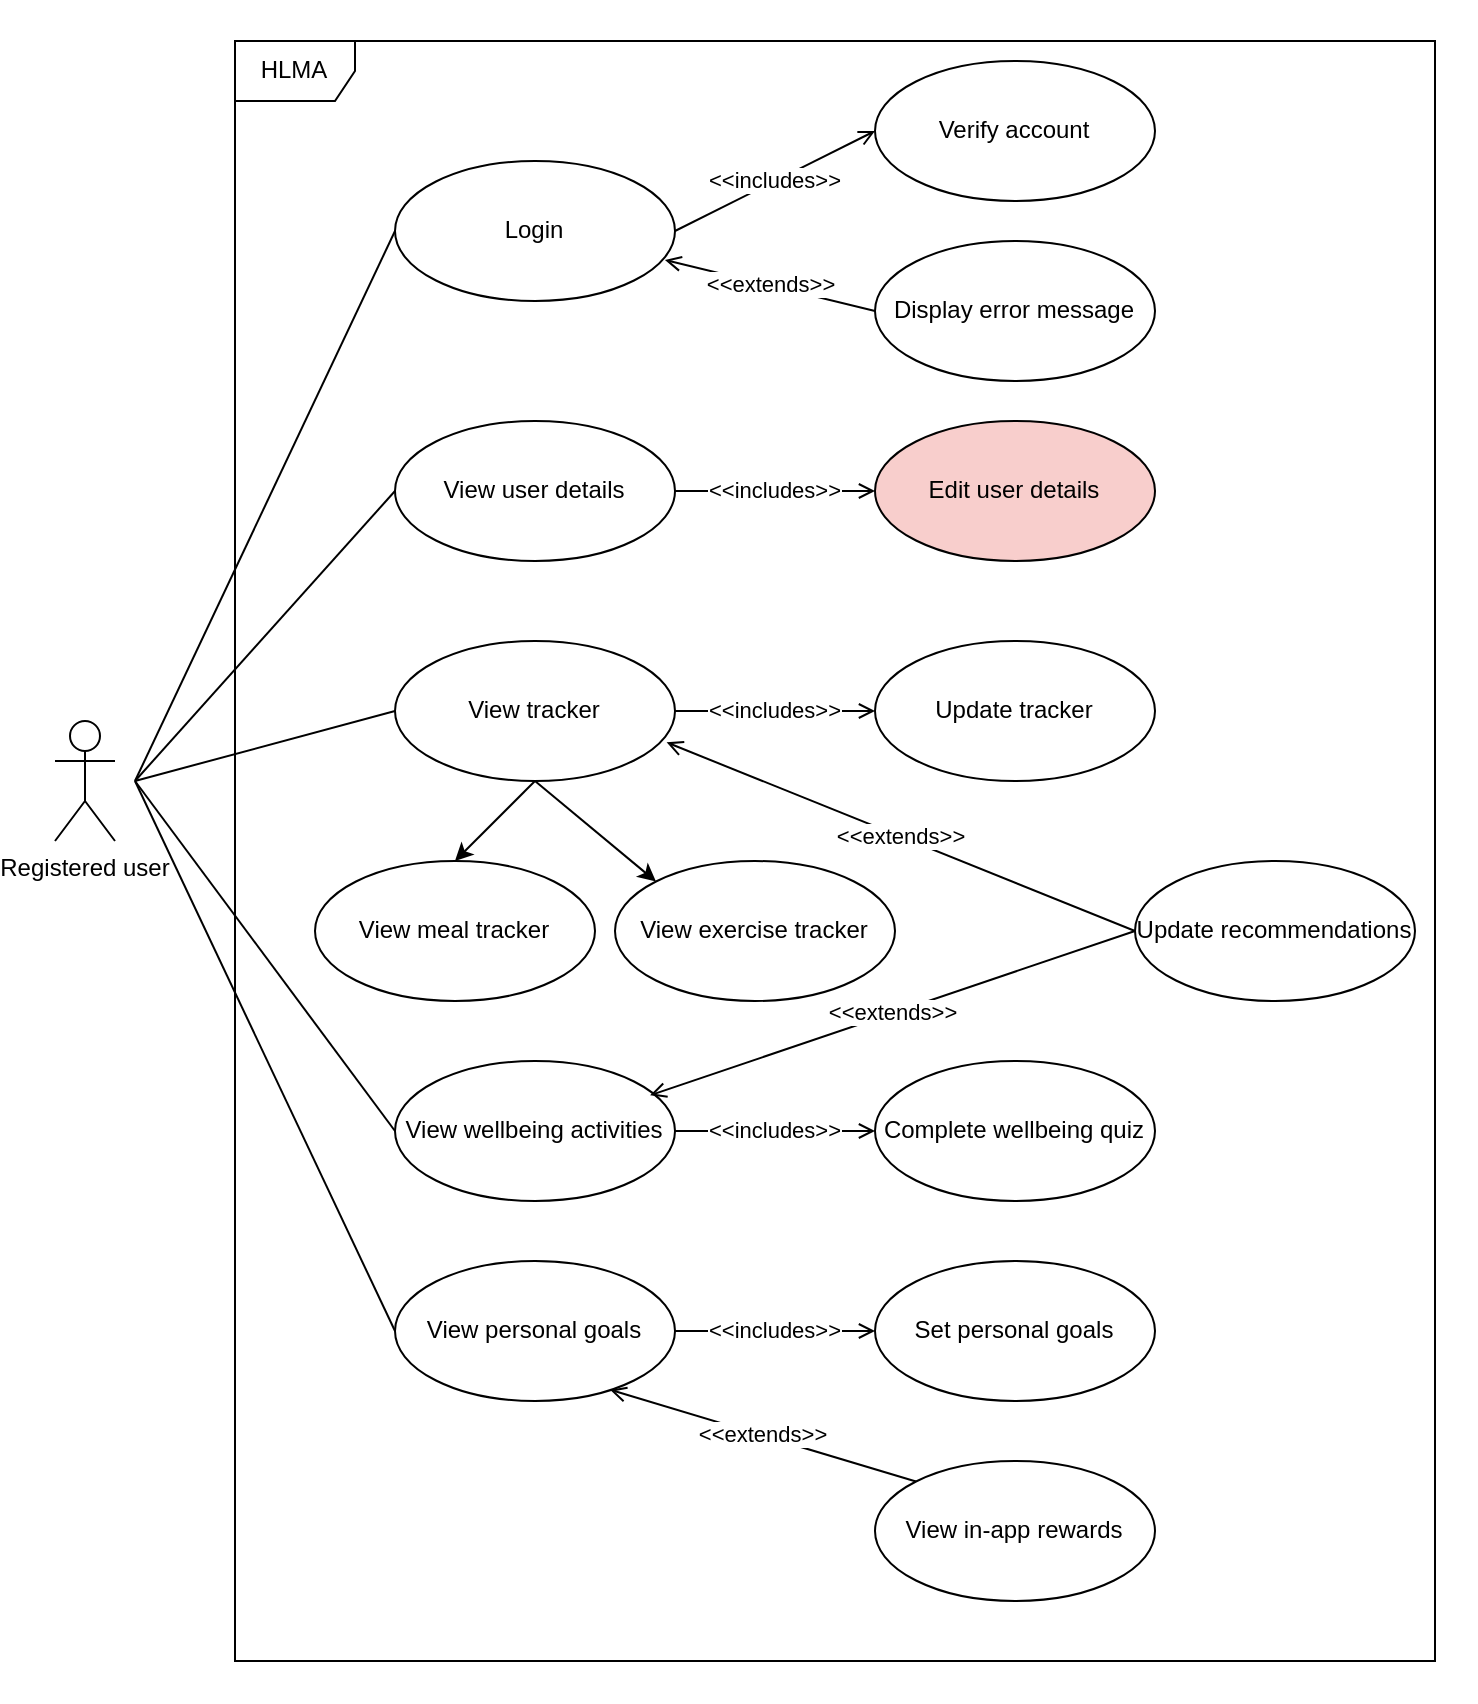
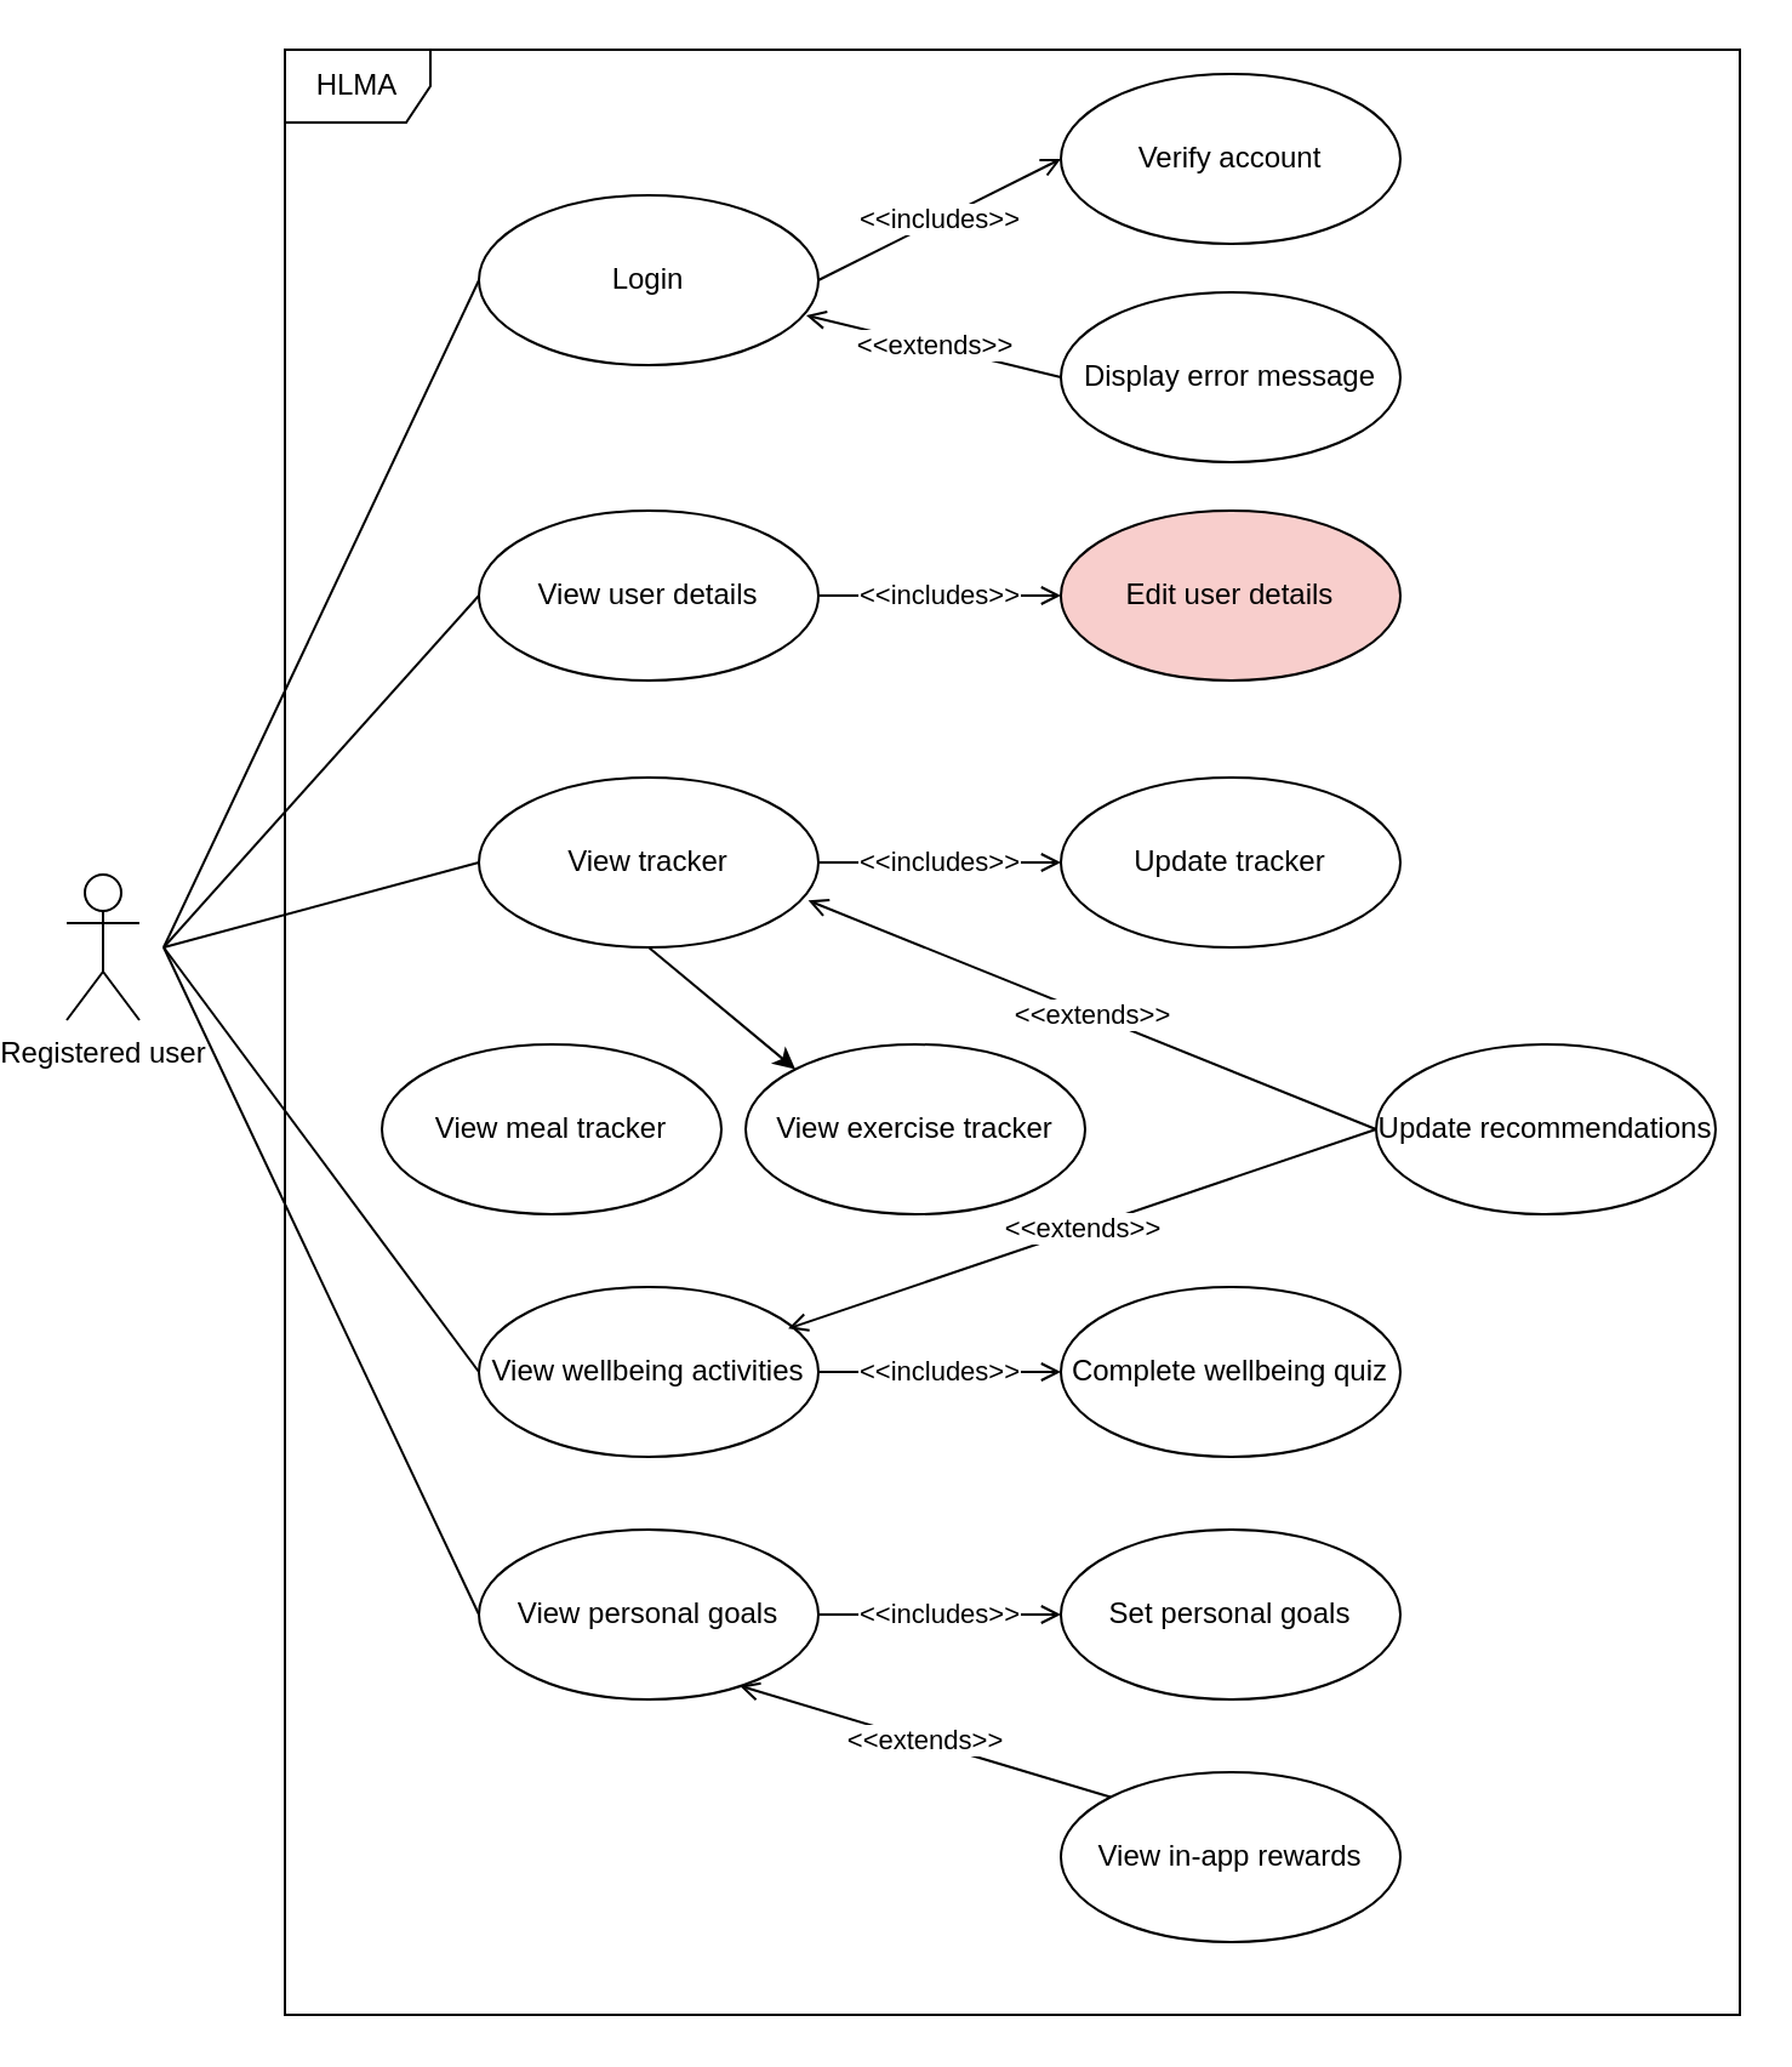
  <mxCell id="0" />
  <mxCell id="1" parent="0" />
  <mxCell id="2" style="rounded=0;orthogonalLoop=1;jettySize=auto;html=1;entryX=0;entryY=0.5;entryDx=0;entryDy=0;endArrow=none;endFill=0;" edge="1" parent="1" target="7"><mxGeometry relative="1" as="geometry"><mxPoint x="60" y="390" as="sourcePoint" /></mxGeometry></mxCell>
  <mxCell id="3" style="edgeStyle=none;rounded=0;orthogonalLoop=1;jettySize=auto;html=1;entryX=0;entryY=0.5;entryDx=0;entryDy=0;endArrow=none;endFill=0;" edge="1" parent="1" target="12"><mxGeometry relative="1" as="geometry"><mxPoint x="60" y="390" as="sourcePoint" /><mxPoint x="210.503" y="270.251" as="targetPoint" /></mxGeometry></mxCell>
  <mxCell id="4" value="Registered user" style="shape=umlActor;verticalLabelPosition=bottom;verticalAlign=top;html=1;" vertex="1" parent="1"><mxGeometry x="20" y="360" width="30" height="60" as="geometry" /></mxCell>
  <mxCell id="5" value="HLMA" style="shape=umlFrame;whiteSpace=wrap;html=1;" vertex="1" parent="1"><mxGeometry x="110" y="20" width="600" height="810" as="geometry" /></mxCell>
  <mxCell id="6" value="&amp;lt;&amp;lt;includes&amp;gt;&amp;gt;" style="edgeStyle=none;rounded=0;orthogonalLoop=1;jettySize=auto;html=1;exitX=1;exitY=0.5;exitDx=0;exitDy=0;entryX=0;entryY=0.5;entryDx=0;entryDy=0;endArrow=open;endFill=0;" edge="1" parent="1" source="7" target="8"><mxGeometry relative="1" as="geometry" /></mxCell>
  <mxCell id="7" value="Login" style="ellipse;whiteSpace=wrap;html=1;" vertex="1" parent="1"><mxGeometry x="190" y="80" width="140" height="70" as="geometry" /></mxCell>
  <mxCell id="8" value="Verify account" style="ellipse;whiteSpace=wrap;html=1;" vertex="1" parent="1"><mxGeometry x="430" y="30" width="140" height="70" as="geometry" /></mxCell>
  <mxCell id="9" value="&amp;lt;&amp;lt;extends&amp;gt;&amp;gt;" style="edgeStyle=none;rounded=0;orthogonalLoop=1;jettySize=auto;html=1;exitX=0;exitY=0.5;exitDx=0;exitDy=0;entryX=0.964;entryY=0.707;entryDx=0;entryDy=0;entryPerimeter=0;endArrow=open;endFill=0;" edge="1" parent="1" source="10" target="7"><mxGeometry relative="1" as="geometry" /></mxCell>
  <mxCell id="10" value="Display error message" style="ellipse;whiteSpace=wrap;html=1;" vertex="1" parent="1"><mxGeometry x="430" y="120" width="140" height="70" as="geometry" /></mxCell>
  <mxCell id="11" value="&amp;lt;&amp;lt;includes&amp;gt;&amp;gt;" style="edgeStyle=orthogonalEdgeStyle;rounded=0;orthogonalLoop=1;jettySize=auto;html=1;endArrow=open;endFill=0;" edge="1" parent="1" source="12" target="13"><mxGeometry relative="1" as="geometry" /></mxCell>
  <mxCell id="12" value="View user details" style="ellipse;whiteSpace=wrap;html=1;" vertex="1" parent="1"><mxGeometry x="190" y="210" width="140" height="70" as="geometry" /></mxCell>
  <mxCell id="13" value="Edit user details" style="ellipse;whiteSpace=wrap;html=1;fillColor=#f8cecc;" vertex="1" parent="1"><mxGeometry x="430" y="210" width="140" height="70" as="geometry" /></mxCell>
  <mxCell id="14" value="&amp;lt;&amp;lt;includes&amp;gt;&amp;gt;" style="edgeStyle=orthogonalEdgeStyle;rounded=0;orthogonalLoop=1;jettySize=auto;html=1;endArrow=open;endFill=0;" edge="1" parent="1" source="17" target="18"><mxGeometry relative="1" as="geometry" /></mxCell>
- <mxCell id="15" style="rounded=0;orthogonalLoop=1;jettySize=auto;html=1;exitX=0.5;exitY=1;exitDx=0;exitDy=0;entryX=0.5;entryY=0;entryDx=0;entryDy=0;" edge="1" parent="1" source="17" target="20"><mxGeometry relative="1" as="geometry" /></mxCell>
  <mxCell id="16" style="edgeStyle=none;rounded=0;orthogonalLoop=1;jettySize=auto;html=1;exitX=0.5;exitY=1;exitDx=0;exitDy=0;entryX=0;entryY=0;entryDx=0;entryDy=0;" edge="1" parent="1" source="17" target="21"><mxGeometry relative="1" as="geometry" /></mxCell>
  <mxCell id="17" value="View tracker" style="ellipse;whiteSpace=wrap;html=1;" vertex="1" parent="1"><mxGeometry x="190" y="320" width="140" height="70" as="geometry" /></mxCell>
  <mxCell id="18" value="Update tracker" style="ellipse;whiteSpace=wrap;html=1;" vertex="1" parent="1"><mxGeometry x="430" y="320" width="140" height="70" as="geometry" /></mxCell>
  <mxCell id="19" style="edgeStyle=none;rounded=0;orthogonalLoop=1;jettySize=auto;html=1;entryX=0;entryY=0.5;entryDx=0;entryDy=0;endArrow=none;endFill=0;" edge="1" parent="1" target="17"><mxGeometry relative="1" as="geometry"><mxPoint x="60" y="390" as="sourcePoint" /><mxPoint x="205.04" y="244.01" as="targetPoint" /></mxGeometry></mxCell>
  <mxCell id="20" value="View meal tracker" style="ellipse;whiteSpace=wrap;html=1;" vertex="1" parent="1"><mxGeometry x="150" y="430" width="140" height="70" as="geometry" /></mxCell>
  <mxCell id="21" value="View exercise tracker" style="ellipse;whiteSpace=wrap;html=1;" vertex="1" parent="1"><mxGeometry x="300" y="430" width="140" height="70" as="geometry" /></mxCell>
  <mxCell id="22" value="&amp;lt;&amp;lt;includes&amp;gt;&amp;gt;" style="edgeStyle=none;rounded=0;orthogonalLoop=1;jettySize=auto;html=1;exitX=1;exitY=0.5;exitDx=0;exitDy=0;entryX=0;entryY=0.5;entryDx=0;entryDy=0;endArrow=open;endFill=0;" edge="1" parent="1" source="23" target="25"><mxGeometry relative="1" as="geometry" /></mxCell>
  <mxCell id="23" value="View wellbeing activities" style="ellipse;whiteSpace=wrap;html=1;" vertex="1" parent="1"><mxGeometry x="190" y="530" width="140" height="70" as="geometry" /></mxCell>
  <mxCell id="24" style="edgeStyle=none;rounded=0;orthogonalLoop=1;jettySize=auto;html=1;endArrow=none;endFill=0;entryX=0;entryY=0.5;entryDx=0;entryDy=0;" edge="1" parent="1" target="23"><mxGeometry relative="1" as="geometry"><mxPoint x="60" y="390" as="sourcePoint" /><mxPoint x="200" y="365" as="targetPoint" /></mxGeometry></mxCell>
  <mxCell id="25" value="Complete wellbeing quiz" style="ellipse;whiteSpace=wrap;html=1;" vertex="1" parent="1"><mxGeometry x="430" y="530" width="140" height="70" as="geometry" /></mxCell>
  <mxCell id="26" value="&amp;lt;&amp;lt;includes&amp;gt;&amp;gt;" style="edgeStyle=none;rounded=0;orthogonalLoop=1;jettySize=auto;html=1;endArrow=open;endFill=0;" edge="1" parent="1" source="27" target="28"><mxGeometry relative="1" as="geometry" /></mxCell>
  <mxCell id="27" value="View personal goals" style="ellipse;whiteSpace=wrap;html=1;" vertex="1" parent="1"><mxGeometry x="190" y="630" width="140" height="70" as="geometry" /></mxCell>
  <mxCell id="28" value="Set personal goals" style="ellipse;whiteSpace=wrap;html=1;" vertex="1" parent="1"><mxGeometry x="430" y="630" width="140" height="70" as="geometry" /></mxCell>
  <mxCell id="29" value="&amp;lt;&amp;lt;extends&amp;gt;&amp;gt;" style="edgeStyle=none;rounded=0;orthogonalLoop=1;jettySize=auto;html=1;exitX=0;exitY=0;exitDx=0;exitDy=0;entryX=0.768;entryY=0.92;entryDx=0;entryDy=0;entryPerimeter=0;endArrow=open;endFill=0;" edge="1" parent="1" source="30" target="27"><mxGeometry relative="1" as="geometry" /></mxCell>
  <mxCell id="30" value="View in-app rewards" style="ellipse;whiteSpace=wrap;html=1;" vertex="1" parent="1"><mxGeometry x="430" y="730" width="140" height="70" as="geometry" /></mxCell>
  <mxCell id="31" style="edgeStyle=none;rounded=0;orthogonalLoop=1;jettySize=auto;html=1;endArrow=none;endFill=0;entryX=0;entryY=0.5;entryDx=0;entryDy=0;" edge="1" parent="1" target="27"><mxGeometry relative="1" as="geometry"><mxPoint x="60" y="390" as="sourcePoint" /><mxPoint x="200" y="575" as="targetPoint" /></mxGeometry></mxCell>
  <mxCell id="32" value="&amp;lt;&amp;lt;extends&amp;gt;&amp;gt;" style="edgeStyle=none;rounded=0;orthogonalLoop=1;jettySize=auto;html=1;exitX=0;exitY=0.5;exitDx=0;exitDy=0;entryX=0.97;entryY=0.724;entryDx=0;entryDy=0;entryPerimeter=0;endArrow=open;endFill=0;" edge="1" parent="1" source="34" target="17"><mxGeometry relative="1" as="geometry" /></mxCell>
  <mxCell id="33" value="&amp;lt;&amp;lt;extends&amp;gt;&amp;gt;" style="edgeStyle=none;rounded=0;orthogonalLoop=1;jettySize=auto;html=1;exitX=0;exitY=0.5;exitDx=0;exitDy=0;entryX=0.911;entryY=0.245;entryDx=0;entryDy=0;entryPerimeter=0;endArrow=open;endFill=0;" edge="1" parent="1" source="34" target="23"><mxGeometry relative="1" as="geometry" /></mxCell>
  <mxCell id="34" value="Update recommendations" style="ellipse;whiteSpace=wrap;html=1;" vertex="1" parent="1"><mxGeometry x="560" y="430" width="140" height="70" as="geometry" /></mxCell>
